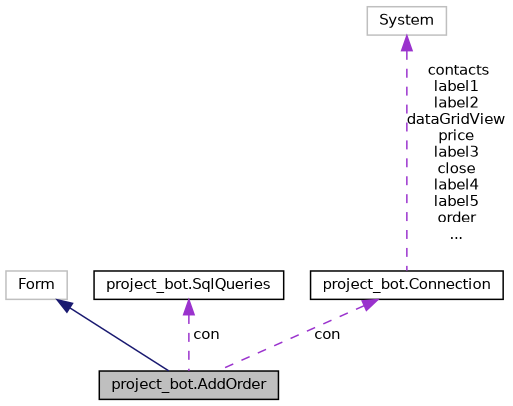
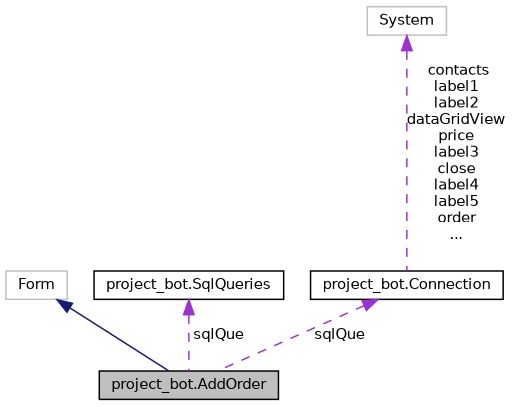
  digraph {
    node [color=black fillcolor=white fontname=Helvetica fontsize=10 shape=record style=filled]
    edge [color=darkorchid3 dir=back fontname=Helvetica fontsize=10 labelfontname=Helvetica labelfontsize=10 style=dashed]
    n1 [fillcolor=grey75 fontcolor=black height=0.2 label="project_bot.AddOrder" width=0.4]
    n2 [color=grey75 height=0.2 label=Form width=0.4]
    n3 [height=0.2 label="project_bot.SqlQueries" width=0.4]
    n4 [height=0.2 label="project_bot.Connection" width=0.4]
    n5 [color=grey75 height=0.2 label=System width=0.4]
    n2 -> n1 [color=midnightblue style=solid]
-   n3 -> n1 [label=" con"]
-   n4 -> n1 [label=" con"]
+   n3 -> n1 [label=" sqlQue"]
+   n4 -> n1 [label=" sqlQue"]
    n5 -> n4 [label=" contacts\nlabel1\nlabel2\ndataGridView\nprice\nlabel3\nclose\nlabel4\nlabel5\norder\n..."]
  }
